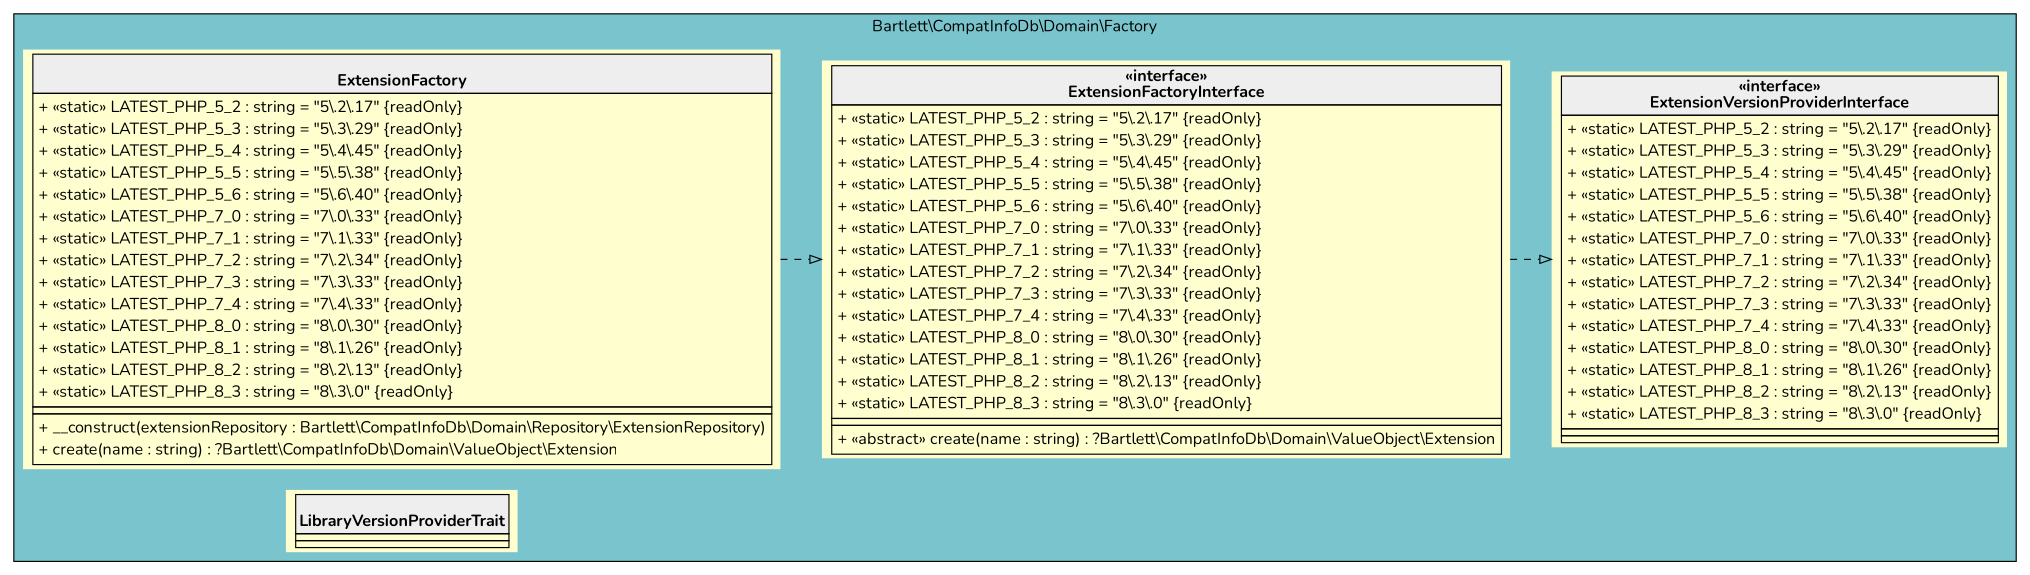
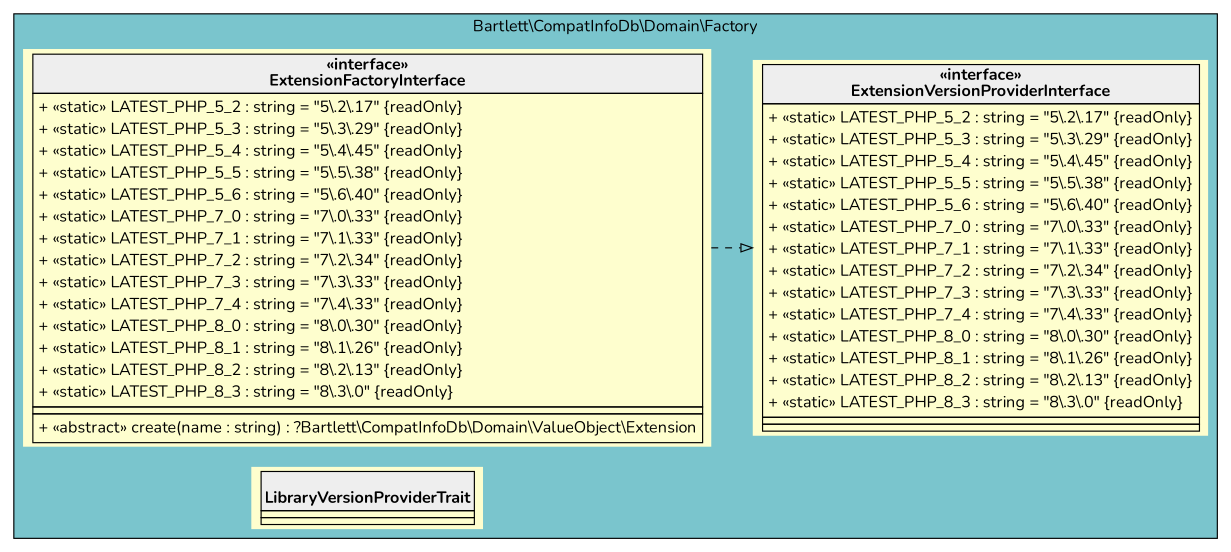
  digraph {
    fontname=Nunito
    rankdir=LR
    node [fillcolor="#FEFECE" fontname=Nunito shape=none style=filled]
    edge [arrowhead=empty fontname=Nunito style=dashed]
-   n1 [label=< <table cellspacing="0" border="0" cellborder="1">     <tr><td bgcolor="#eeeeee"><b><br/>ExtensionFactory</b></td></tr>     <tr><td><table border="0" cellspacing="0" cellpadding="2">     <tr><td align="left">+ «static» LATEST_PHP_5_2 : string = "5\.2\.17" {readOnly}</td></tr>     <tr><td align="left">+ «static» LATEST_PHP_5_3 : string = "5\.3\.29" {readOnly}</td></tr>     <tr><td align="left">+ «static» LATEST_PHP_5_4 : string = "5\.4\.45" {readOnly}</td></tr>     <tr><td align="left">+ «static» LATEST_PHP_5_5 : string = "5\.5\.38" {readOnly}</td></tr>     <tr><td align="left">+ «static» LATEST_PHP_5_6 : string = "5\.6\.40" {readOnly}</td></tr>     <tr><td align="left">+ «static» LATEST_PHP_7_0 : string = "7\.0\.33" {readOnly}</td></tr>     <tr><td align="left">+ «static» LATEST_PHP_7_1 : string = "7\.1\.33" {readOnly}</td></tr>     <tr><td align="left">+ «static» LATEST_PHP_7_2 : string = "7\.2\.34" {readOnly}</td></tr>     <tr><td align="left">+ «static» LATEST_PHP_7_3 : string = "7\.3\.33" {readOnly}</td></tr>     <tr><td align="left">+ «static» LATEST_PHP_7_4 : string = "7\.4\.33" {readOnly}</td></tr>     <tr><td align="left">+ «static» LATEST_PHP_8_0 : string = "8\.0\.30" {readOnly}</td></tr>     <tr><td align="left">+ «static» LATEST_PHP_8_1 : string = "8\.1\.26" {readOnly}</td></tr>     <tr><td align="left">+ «static» LATEST_PHP_8_2 : string = "8\.2\.13" {readOnly}</td></tr>     <tr><td align="left">+ «static» LATEST_PHP_8_3 : string = "8\.3\.0" {readOnly}</td></tr> </table></td></tr>     <tr><td></td></tr>     <tr><td><table border="0" cellspacing="0" cellpadding="2">     <tr><td align="left">+ __construct(extensionRepository : Bartlett\\CompatInfoDb\\Domain\\Repository\\ExtensionRepository)</td></tr>     <tr><td align="left">+ create(name : string) : ?Bartlett\\CompatInfoDb\\Domain\\ValueObject\\Extension</td></tr> </table></td></tr> </table>>]
    n2 [label=< <table cellspacing="0" border="0" cellborder="1">     <tr><td bgcolor="#eeeeee"><b>«interface»<br/>ExtensionFactoryInterface</b></td></tr>     <tr><td><table border="0" cellspacing="0" cellpadding="2">     <tr><td align="left">+ «static» LATEST_PHP_5_2 : string = "5\.2\.17" {readOnly}</td></tr>     <tr><td align="left">+ «static» LATEST_PHP_5_3 : string = "5\.3\.29" {readOnly}</td></tr>     <tr><td align="left">+ «static» LATEST_PHP_5_4 : string = "5\.4\.45" {readOnly}</td></tr>     <tr><td align="left">+ «static» LATEST_PHP_5_5 : string = "5\.5\.38" {readOnly}</td></tr>     <tr><td align="left">+ «static» LATEST_PHP_5_6 : string = "5\.6\.40" {readOnly}</td></tr>     <tr><td align="left">+ «static» LATEST_PHP_7_0 : string = "7\.0\.33" {readOnly}</td></tr>     <tr><td align="left">+ «static» LATEST_PHP_7_1 : string = "7\.1\.33" {readOnly}</td></tr>     <tr><td align="left">+ «static» LATEST_PHP_7_2 : string = "7\.2\.34" {readOnly}</td></tr>     <tr><td align="left">+ «static» LATEST_PHP_7_3 : string = "7\.3\.33" {readOnly}</td></tr>     <tr><td align="left">+ «static» LATEST_PHP_7_4 : string = "7\.4\.33" {readOnly}</td></tr>     <tr><td align="left">+ «static» LATEST_PHP_8_0 : string = "8\.0\.30" {readOnly}</td></tr>     <tr><td align="left">+ «static» LATEST_PHP_8_1 : string = "8\.1\.26" {readOnly}</td></tr>     <tr><td align="left">+ «static» LATEST_PHP_8_2 : string = "8\.2\.13" {readOnly}</td></tr>     <tr><td align="left">+ «static» LATEST_PHP_8_3 : string = "8\.3\.0" {readOnly}</td></tr> </table></td></tr>     <tr><td></td></tr>     <tr><td><table border="0" cellspacing="0" cellpadding="2">     <tr><td align="left">+ «abstract» create(name : string) : ?Bartlett\\CompatInfoDb\\Domain\\ValueObject\\Extension</td></tr> </table></td></tr> </table>>]
    n3 [label=< <table cellspacing="0" border="0" cellborder="1">     <tr><td bgcolor="#eeeeee"><b>«interface»<br/>ExtensionVersionProviderInterface</b></td></tr>     <tr><td><table border="0" cellspacing="0" cellpadding="2">     <tr><td align="left">+ «static» LATEST_PHP_5_2 : string = "5\.2\.17" {readOnly}</td></tr>     <tr><td align="left">+ «static» LATEST_PHP_5_3 : string = "5\.3\.29" {readOnly}</td></tr>     <tr><td align="left">+ «static» LATEST_PHP_5_4 : string = "5\.4\.45" {readOnly}</td></tr>     <tr><td align="left">+ «static» LATEST_PHP_5_5 : string = "5\.5\.38" {readOnly}</td></tr>     <tr><td align="left">+ «static» LATEST_PHP_5_6 : string = "5\.6\.40" {readOnly}</td></tr>     <tr><td align="left">+ «static» LATEST_PHP_7_0 : string = "7\.0\.33" {readOnly}</td></tr>     <tr><td align="left">+ «static» LATEST_PHP_7_1 : string = "7\.1\.33" {readOnly}</td></tr>     <tr><td align="left">+ «static» LATEST_PHP_7_2 : string = "7\.2\.34" {readOnly}</td></tr>     <tr><td align="left">+ «static» LATEST_PHP_7_3 : string = "7\.3\.33" {readOnly}</td></tr>     <tr><td align="left">+ «static» LATEST_PHP_7_4 : string = "7\.4\.33" {readOnly}</td></tr>     <tr><td align="left">+ «static» LATEST_PHP_8_0 : string = "8\.0\.30" {readOnly}</td></tr>     <tr><td align="left">+ «static» LATEST_PHP_8_1 : string = "8\.1\.26" {readOnly}</td></tr>     <tr><td align="left">+ «static» LATEST_PHP_8_2 : string = "8\.2\.13" {readOnly}</td></tr>     <tr><td align="left">+ «static» LATEST_PHP_8_3 : string = "8\.3\.0" {readOnly}</td></tr> </table></td></tr>     <tr><td></td></tr>     <tr><td></td></tr> </table>>]
    n4 [label=< <table cellspacing="0" border="0" cellborder="1">     <tr><td bgcolor="#eeeeee"><b><br/>LibraryVersionProviderTrait</b></td></tr>     <tr><td></td></tr>     <tr><td></td></tr> </table>>]
    subgraph cluster_1 {
      bgcolor=cadetblue3
      label="Bartlett\\CompatInfoDb\\Domain\\Factory"
-     n1
      n2
      n3
      n4
    }
-   n1 -> n2
    n2 -> n3
  }
